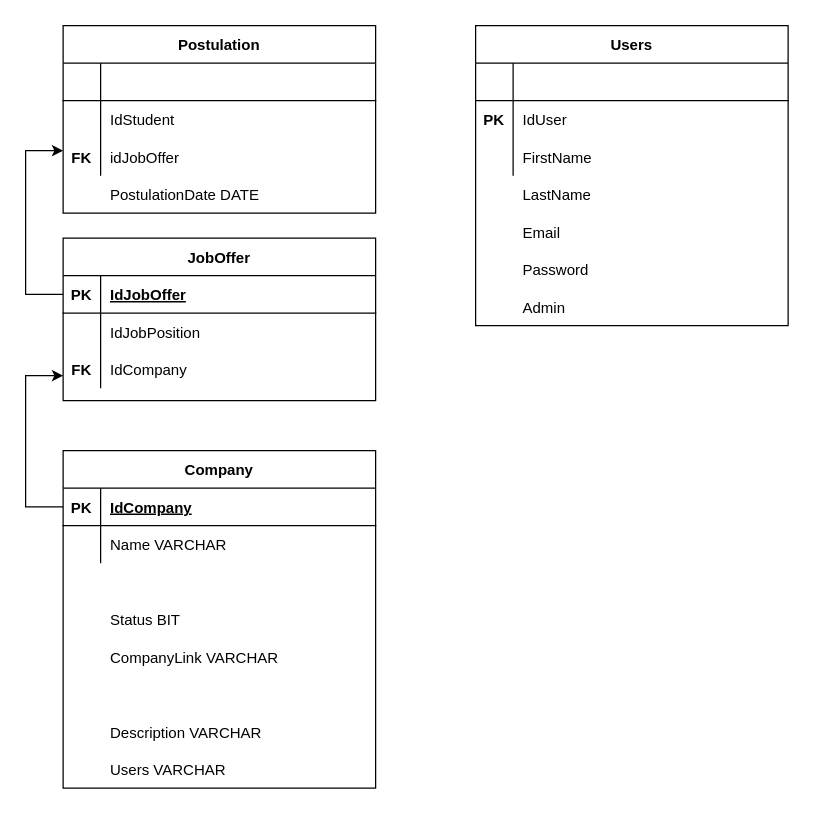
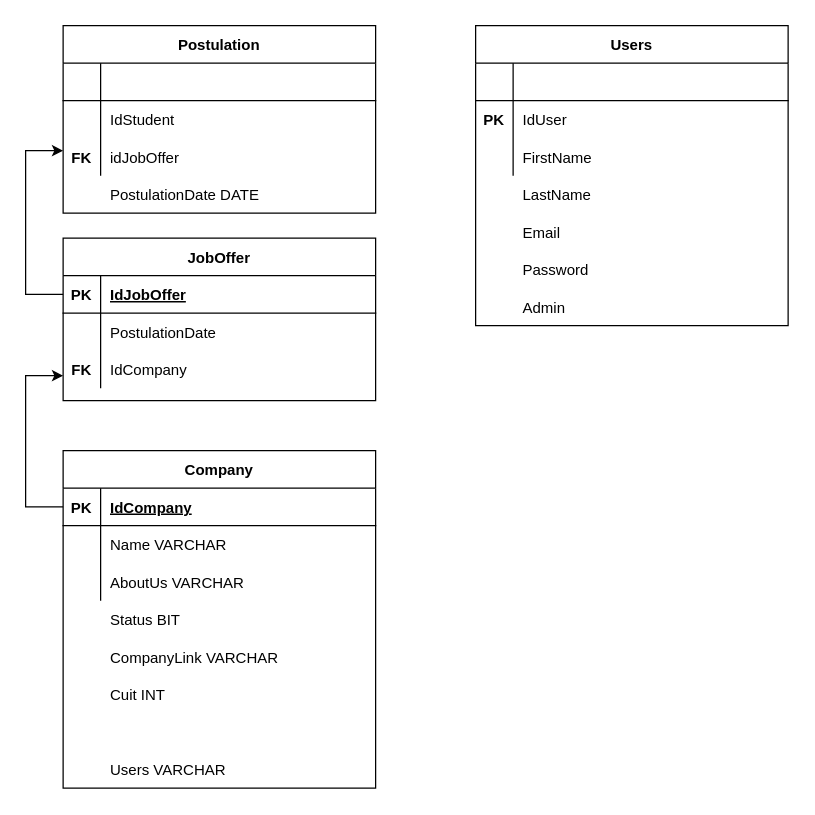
  <mxCell id="0" />
  <mxCell id="1" parent="0" />
  <mxCell id="2" value="Company" style="shape=table;startSize=30;container=1;collapsible=1;childLayout=tableLayout;fixedRows=1;rowLines=0;fontStyle=1;align=center;resizeLast=1;" parent="1" vertex="1"><mxGeometry x="50" y="360" width="250" height="270" as="geometry" /></mxCell>
  <mxCell id="3" value="" style="shape=partialRectangle;collapsible=0;dropTarget=0;pointerEvents=0;fillColor=none;points=[[0,0.5],[1,0.5]];portConstraint=eastwest;top=0;left=0;right=0;bottom=1;" parent="2" vertex="1"><mxGeometry y="30" width="250" height="30" as="geometry" /></mxCell>
  <mxCell id="4" value="PK" style="shape=partialRectangle;overflow=hidden;connectable=0;fillColor=none;top=0;left=0;bottom=0;right=0;fontStyle=1;" parent="3" vertex="1"><mxGeometry width="30" height="30" as="geometry"><mxRectangle width="30" height="30" as="alternateBounds" /></mxGeometry></mxCell>
  <mxCell id="5" value="IdCompany" style="shape=partialRectangle;overflow=hidden;connectable=0;fillColor=none;top=0;left=0;bottom=0;right=0;align=left;spacingLeft=6;fontStyle=5;" parent="3" vertex="1"><mxGeometry x="30" width="220" height="30" as="geometry"><mxRectangle width="220" height="30" as="alternateBounds" /></mxGeometry></mxCell>
  <mxCell id="6" value="" style="shape=partialRectangle;collapsible=0;dropTarget=0;pointerEvents=0;fillColor=none;points=[[0,0.5],[1,0.5]];portConstraint=eastwest;top=0;left=0;right=0;bottom=0;" parent="2" vertex="1"><mxGeometry y="60" width="250" height="30" as="geometry" /></mxCell>
  <mxCell id="7" value="" style="shape=partialRectangle;overflow=hidden;connectable=0;fillColor=none;top=0;left=0;bottom=0;right=0;" parent="6" vertex="1"><mxGeometry width="30" height="30" as="geometry"><mxRectangle width="30" height="30" as="alternateBounds" /></mxGeometry></mxCell>
  <mxCell id="8" value="Name VARCHAR" style="shape=partialRectangle;overflow=hidden;connectable=0;fillColor=none;top=0;left=0;bottom=0;right=0;align=left;spacingLeft=6;" parent="6" vertex="1"><mxGeometry x="30" width="220" height="30" as="geometry"><mxRectangle width="220" height="30" as="alternateBounds" /></mxGeometry></mxCell>
  <mxCell id="9" value="" style="shape=partialRectangle;collapsible=0;dropTarget=0;pointerEvents=0;fillColor=none;points=[[0,0.5],[1,0.5]];portConstraint=eastwest;top=0;left=0;right=0;bottom=0;" parent="2" vertex="1"><mxGeometry y="90" width="250" height="30" as="geometry" /></mxCell>
  <mxCell id="10" value="" style="shape=partialRectangle;overflow=hidden;connectable=0;fillColor=none;top=0;left=0;bottom=0;right=0;" parent="9" vertex="1"><mxGeometry width="30" height="30" as="geometry"><mxRectangle width="30" height="30" as="alternateBounds" /></mxGeometry></mxCell>
+ <mxCell id="11" value="AboutUs VARCHAR" style="shape=partialRectangle;overflow=hidden;connectable=0;fillColor=none;top=0;left=0;bottom=0;right=0;align=left;spacingLeft=6;" parent="9" vertex="1"><mxGeometry x="30" width="220" height="30" as="geometry"><mxRectangle width="220" height="30" as="alternateBounds" /></mxGeometry></mxCell>
  <mxCell id="12" value="Status BIT" style="shape=partialRectangle;overflow=hidden;connectable=0;fillColor=none;top=0;left=0;bottom=0;right=0;align=left;spacingLeft=6;" parent="1" vertex="1"><mxGeometry x="80" y="480" width="220" height="30" as="geometry"><mxRectangle width="220" height="30" as="alternateBounds" /></mxGeometry></mxCell>
  <mxCell id="13" value="CompanyLink VARCHAR" style="shape=partialRectangle;overflow=hidden;connectable=0;fillColor=none;top=0;left=0;bottom=0;right=0;align=left;spacingLeft=6;" parent="1" vertex="1"><mxGeometry x="80" y="510" width="220" height="30" as="geometry"><mxRectangle width="220" height="30" as="alternateBounds" /></mxGeometry></mxCell>
- <mxCell id="15" value="Description VARCHAR" style="shape=partialRectangle;overflow=hidden;connectable=0;fillColor=none;top=0;left=0;bottom=0;right=0;align=left;spacingLeft=6;" parent="1" vertex="1"><mxGeometry x="80" y="570" width="220" height="30" as="geometry"><mxRectangle width="220" height="30" as="alternateBounds" /></mxGeometry></mxCell>
+ <mxCell id="14" value="Cuit INT" style="shape=partialRectangle;overflow=hidden;connectable=0;fillColor=none;top=0;left=0;bottom=0;right=0;align=left;spacingLeft=6;" parent="1" vertex="1"><mxGeometry x="80" y="540" width="220" height="30" as="geometry"><mxRectangle width="220" height="30" as="alternateBounds" /></mxGeometry></mxCell>
  <mxCell id="16" value="Users VARCHAR" style="shape=partialRectangle;overflow=hidden;connectable=0;fillColor=none;top=0;left=0;bottom=0;right=0;align=left;spacingLeft=6;" parent="1" vertex="1"><mxGeometry x="80" y="600" width="220" height="30" as="geometry"><mxRectangle width="220" height="30" as="alternateBounds" /></mxGeometry></mxCell>
  <mxCell id="17" value="JobOffer" style="shape=table;startSize=30;container=1;collapsible=1;childLayout=tableLayout;fixedRows=1;rowLines=0;fontStyle=1;align=center;resizeLast=1;" parent="1" vertex="1"><mxGeometry x="50" y="190" width="250" height="130" as="geometry" /></mxCell>
  <mxCell id="18" value="" style="shape=partialRectangle;collapsible=0;dropTarget=0;pointerEvents=0;fillColor=none;points=[[0,0.5],[1,0.5]];portConstraint=eastwest;top=0;left=0;right=0;bottom=1;" parent="17" vertex="1"><mxGeometry y="30" width="250" height="30" as="geometry" /></mxCell>
  <mxCell id="19" value="PK" style="shape=partialRectangle;overflow=hidden;connectable=0;fillColor=none;top=0;left=0;bottom=0;right=0;fontStyle=1;" parent="18" vertex="1"><mxGeometry width="30" height="30" as="geometry"><mxRectangle width="30" height="30" as="alternateBounds" /></mxGeometry></mxCell>
  <mxCell id="20" value="IdJobOffer" style="shape=partialRectangle;overflow=hidden;connectable=0;fillColor=none;top=0;left=0;bottom=0;right=0;align=left;spacingLeft=6;fontStyle=5;" parent="18" vertex="1"><mxGeometry x="30" width="220" height="30" as="geometry"><mxRectangle width="220" height="30" as="alternateBounds" /></mxGeometry></mxCell>
  <mxCell id="21" value="" style="shape=partialRectangle;collapsible=0;dropTarget=0;pointerEvents=0;fillColor=none;points=[[0,0.5],[1,0.5]];portConstraint=eastwest;top=0;left=0;right=0;bottom=0;" parent="17" vertex="1"><mxGeometry y="60" width="250" height="30" as="geometry" /></mxCell>
  <mxCell id="22" value="" style="shape=partialRectangle;overflow=hidden;connectable=0;fillColor=none;top=0;left=0;bottom=0;right=0;" parent="21" vertex="1"><mxGeometry width="30" height="30" as="geometry"><mxRectangle width="30" height="30" as="alternateBounds" /></mxGeometry></mxCell>
- <mxCell id="23" value="IdJobPosition" style="shape=partialRectangle;overflow=hidden;connectable=0;fillColor=none;top=0;left=0;bottom=0;right=0;align=left;spacingLeft=6;" parent="21" vertex="1"><mxGeometry x="30" width="220" height="30" as="geometry"><mxRectangle width="220" height="30" as="alternateBounds" /></mxGeometry></mxCell>
+ <mxCell id="23" value="PostulationDate" style="shape=partialRectangle;overflow=hidden;connectable=0;fillColor=none;top=0;left=0;bottom=0;right=0;align=left;spacingLeft=6;" parent="21" vertex="1"><mxGeometry x="30" width="220" height="30" as="geometry"><mxRectangle width="220" height="30" as="alternateBounds" /></mxGeometry></mxCell>
  <mxCell id="24" value="" style="shape=partialRectangle;collapsible=0;dropTarget=0;pointerEvents=0;fillColor=none;points=[[0,0.5],[1,0.5]];portConstraint=eastwest;top=0;left=0;right=0;bottom=0;" parent="17" vertex="1"><mxGeometry y="90" width="250" height="30" as="geometry" /></mxCell>
  <mxCell id="25" value="" style="shape=partialRectangle;overflow=hidden;connectable=0;fillColor=none;top=0;left=0;bottom=0;right=0;" parent="24" vertex="1"><mxGeometry width="30" height="30" as="geometry"><mxRectangle width="30" height="30" as="alternateBounds" /></mxGeometry></mxCell>
  <mxCell id="26" value="IdCompany" style="shape=partialRectangle;overflow=hidden;connectable=0;fillColor=none;top=0;left=0;bottom=0;right=0;align=left;spacingLeft=6;" parent="24" vertex="1"><mxGeometry x="30" width="220" height="30" as="geometry"><mxRectangle width="220" height="30" as="alternateBounds" /></mxGeometry></mxCell>
  <mxCell id="27" value="FK" style="shape=partialRectangle;overflow=hidden;connectable=0;fillColor=none;top=0;left=0;bottom=0;right=0;fontStyle=1;" parent="1" vertex="1"><mxGeometry x="50" y="280" width="30" height="30" as="geometry"><mxRectangle width="30" height="30" as="alternateBounds" /></mxGeometry></mxCell>
  <mxCell id="28" style="edgeStyle=orthogonalEdgeStyle;rounded=0;orthogonalLoop=1;jettySize=auto;html=1;exitX=0;exitY=0.5;exitDx=0;exitDy=0;" parent="1" source="3" edge="1"><mxGeometry relative="1" as="geometry"><mxPoint x="50" y="300" as="targetPoint" /><Array as="points"><mxPoint x="20" y="405" /><mxPoint x="20" y="300" /></Array></mxGeometry></mxCell>
  <mxCell id="29" value="Postulation" style="shape=table;startSize=30;container=1;collapsible=1;childLayout=tableLayout;fixedRows=1;rowLines=0;fontStyle=1;align=center;resizeLast=1;" parent="1" vertex="1"><mxGeometry x="50" y="20" width="250" height="150" as="geometry" /></mxCell>
  <mxCell id="30" value="" style="shape=partialRectangle;collapsible=0;dropTarget=0;pointerEvents=0;fillColor=none;points=[[0,0.5],[1,0.5]];portConstraint=eastwest;top=0;left=0;right=0;bottom=1;" parent="29" vertex="1"><mxGeometry y="30" width="250" height="30" as="geometry" /></mxCell>
  <mxCell id="31" value="" style="shape=partialRectangle;overflow=hidden;connectable=0;fillColor=none;top=0;left=0;bottom=0;right=0;fontStyle=1;" parent="30" vertex="1"><mxGeometry width="30" height="30" as="geometry"><mxRectangle width="30" height="30" as="alternateBounds" /></mxGeometry></mxCell>
  <mxCell id="32" value="" style="shape=partialRectangle;overflow=hidden;connectable=0;fillColor=none;top=0;left=0;bottom=0;right=0;align=left;spacingLeft=6;fontStyle=5;" parent="30" vertex="1"><mxGeometry x="30" width="220" height="30" as="geometry"><mxRectangle width="220" height="30" as="alternateBounds" /></mxGeometry></mxCell>
  <mxCell id="33" value="" style="shape=partialRectangle;collapsible=0;dropTarget=0;pointerEvents=0;fillColor=none;points=[[0,0.5],[1,0.5]];portConstraint=eastwest;top=0;left=0;right=0;bottom=0;" parent="29" vertex="1"><mxGeometry y="60" width="250" height="30" as="geometry" /></mxCell>
  <mxCell id="34" value="" style="shape=partialRectangle;overflow=hidden;connectable=0;fillColor=none;top=0;left=0;bottom=0;right=0;" parent="33" vertex="1"><mxGeometry width="30" height="30" as="geometry"><mxRectangle width="30" height="30" as="alternateBounds" /></mxGeometry></mxCell>
  <mxCell id="35" value="IdStudent" style="shape=partialRectangle;overflow=hidden;connectable=0;fillColor=none;top=0;left=0;bottom=0;right=0;align=left;spacingLeft=6;" parent="33" vertex="1"><mxGeometry x="30" width="220" height="30" as="geometry"><mxRectangle width="220" height="30" as="alternateBounds" /></mxGeometry></mxCell>
  <mxCell id="36" value="" style="shape=partialRectangle;collapsible=0;dropTarget=0;pointerEvents=0;fillColor=none;points=[[0,0.5],[1,0.5]];portConstraint=eastwest;top=0;left=0;right=0;bottom=0;" parent="29" vertex="1"><mxGeometry y="90" width="250" height="30" as="geometry" /></mxCell>
  <mxCell id="37" value="" style="shape=partialRectangle;overflow=hidden;connectable=0;fillColor=none;top=0;left=0;bottom=0;right=0;" parent="36" vertex="1"><mxGeometry width="30" height="30" as="geometry"><mxRectangle width="30" height="30" as="alternateBounds" /></mxGeometry></mxCell>
  <mxCell id="38" value="idJobOffer" style="shape=partialRectangle;overflow=hidden;connectable=0;fillColor=none;top=0;left=0;bottom=0;right=0;align=left;spacingLeft=6;" parent="36" vertex="1"><mxGeometry x="30" width="220" height="30" as="geometry"><mxRectangle width="220" height="30" as="alternateBounds" /></mxGeometry></mxCell>
  <mxCell id="39" value="FK" style="shape=partialRectangle;overflow=hidden;connectable=0;fillColor=none;top=0;left=0;bottom=0;right=0;fontStyle=1;" parent="1" vertex="1"><mxGeometry x="50" y="110" width="30" height="30" as="geometry"><mxRectangle width="30" height="30" as="alternateBounds" /></mxGeometry></mxCell>
  <mxCell id="40" style="edgeStyle=orthogonalEdgeStyle;rounded=0;orthogonalLoop=1;jettySize=auto;html=1;exitX=0;exitY=0.5;exitDx=0;exitDy=0;" parent="1" source="18" edge="1"><mxGeometry relative="1" as="geometry"><mxPoint x="50" y="120" as="targetPoint" /><Array as="points"><mxPoint x="20" y="235" /><mxPoint x="20" y="120" /></Array></mxGeometry></mxCell>
  <mxCell id="41" value="PostulationDate DATE" style="shape=partialRectangle;overflow=hidden;connectable=0;fillColor=none;top=0;left=0;bottom=0;right=0;align=left;spacingLeft=6;" parent="1" vertex="1"><mxGeometry x="80" y="140" width="220" height="30" as="geometry"><mxRectangle width="220" height="30" as="alternateBounds" /></mxGeometry></mxCell>
  <mxCell id="42" value="Users" style="shape=table;startSize=30;container=1;collapsible=1;childLayout=tableLayout;fixedRows=1;rowLines=0;fontStyle=1;align=center;resizeLast=1;" vertex="1" parent="1"><mxGeometry x="380" y="20" width="250" height="240" as="geometry" /></mxCell>
  <mxCell id="43" value="" style="shape=partialRectangle;collapsible=0;dropTarget=0;pointerEvents=0;fillColor=none;points=[[0,0.5],[1,0.5]];portConstraint=eastwest;top=0;left=0;right=0;bottom=1;" vertex="1" parent="42"><mxGeometry y="30" width="250" height="30" as="geometry" /></mxCell>
  <mxCell id="44" value="" style="shape=partialRectangle;overflow=hidden;connectable=0;fillColor=none;top=0;left=0;bottom=0;right=0;fontStyle=1;" vertex="1" parent="43"><mxGeometry width="30" height="30" as="geometry"><mxRectangle width="30" height="30" as="alternateBounds" /></mxGeometry></mxCell>
  <mxCell id="45" value="" style="shape=partialRectangle;overflow=hidden;connectable=0;fillColor=none;top=0;left=0;bottom=0;right=0;align=left;spacingLeft=6;fontStyle=5;" vertex="1" parent="43"><mxGeometry x="30" width="220" height="30" as="geometry"><mxRectangle width="220" height="30" as="alternateBounds" /></mxGeometry></mxCell>
  <mxCell id="46" value="" style="shape=partialRectangle;collapsible=0;dropTarget=0;pointerEvents=0;fillColor=none;points=[[0,0.5],[1,0.5]];portConstraint=eastwest;top=0;left=0;right=0;bottom=0;" vertex="1" parent="42"><mxGeometry y="60" width="250" height="30" as="geometry" /></mxCell>
  <mxCell id="47" value="" style="shape=partialRectangle;overflow=hidden;connectable=0;fillColor=none;top=0;left=0;bottom=0;right=0;" vertex="1" parent="46"><mxGeometry width="30" height="30" as="geometry"><mxRectangle width="30" height="30" as="alternateBounds" /></mxGeometry></mxCell>
  <mxCell id="48" value="IdUser" style="shape=partialRectangle;overflow=hidden;connectable=0;fillColor=none;top=0;left=0;bottom=0;right=0;align=left;spacingLeft=6;" vertex="1" parent="46"><mxGeometry x="30" width="220" height="30" as="geometry"><mxRectangle width="220" height="30" as="alternateBounds" /></mxGeometry></mxCell>
  <mxCell id="49" value="" style="shape=partialRectangle;collapsible=0;dropTarget=0;pointerEvents=0;fillColor=none;points=[[0,0.5],[1,0.5]];portConstraint=eastwest;top=0;left=0;right=0;bottom=0;" vertex="1" parent="42"><mxGeometry y="90" width="250" height="30" as="geometry" /></mxCell>
  <mxCell id="50" value="" style="shape=partialRectangle;overflow=hidden;connectable=0;fillColor=none;top=0;left=0;bottom=0;right=0;" vertex="1" parent="49"><mxGeometry width="30" height="30" as="geometry"><mxRectangle width="30" height="30" as="alternateBounds" /></mxGeometry></mxCell>
  <mxCell id="51" value="FirstName" style="shape=partialRectangle;overflow=hidden;connectable=0;fillColor=none;top=0;left=0;bottom=0;right=0;align=left;spacingLeft=6;" vertex="1" parent="49"><mxGeometry x="30" width="220" height="30" as="geometry"><mxRectangle width="220" height="30" as="alternateBounds" /></mxGeometry></mxCell>
  <mxCell id="52" value="PK" style="shape=partialRectangle;overflow=hidden;connectable=0;fillColor=none;top=0;left=0;bottom=0;right=0;fontStyle=1;" vertex="1" parent="1"><mxGeometry x="380" y="80" width="30" height="30" as="geometry"><mxRectangle width="30" height="30" as="alternateBounds" /></mxGeometry></mxCell>
  <mxCell id="53" value="LastName" style="shape=partialRectangle;overflow=hidden;connectable=0;fillColor=none;top=0;left=0;bottom=0;right=0;align=left;spacingLeft=6;" vertex="1" parent="1"><mxGeometry x="410" y="140" width="220" height="30" as="geometry"><mxRectangle width="220" height="30" as="alternateBounds" /></mxGeometry></mxCell>
  <mxCell id="54" value="Email" style="shape=partialRectangle;overflow=hidden;connectable=0;fillColor=none;top=0;left=0;bottom=0;right=0;align=left;spacingLeft=6;" vertex="1" parent="1"><mxGeometry x="410" y="170" width="220" height="30" as="geometry"><mxRectangle width="220" height="30" as="alternateBounds" /></mxGeometry></mxCell>
  <mxCell id="55" value="Password" style="shape=partialRectangle;overflow=hidden;connectable=0;fillColor=none;top=0;left=0;bottom=0;right=0;align=left;spacingLeft=6;" vertex="1" parent="1"><mxGeometry x="410" y="200" width="220" height="30" as="geometry"><mxRectangle width="220" height="30" as="alternateBounds" /></mxGeometry></mxCell>
  <mxCell id="56" value="Admin" style="shape=partialRectangle;overflow=hidden;connectable=0;fillColor=none;top=0;left=0;bottom=0;right=0;align=left;spacingLeft=6;" vertex="1" parent="1"><mxGeometry x="410" y="230" width="220" height="30" as="geometry"><mxRectangle width="220" height="30" as="alternateBounds" /></mxGeometry></mxCell>
